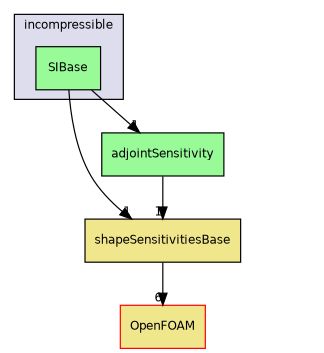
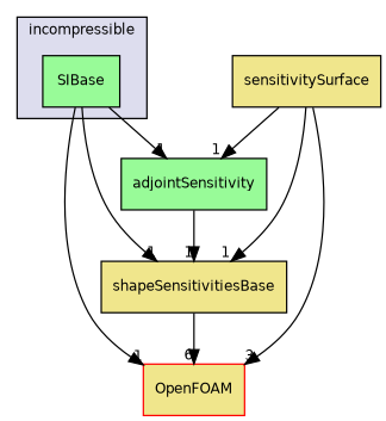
  digraph {
    compound=true
    node [fillcolor=khaki fontname=Helvetica fontsize=10 shape=box style=filled]
    edge [headlabel=1 labeldistance=1.5 labelfontname=Helvetica labelfontsize=10]
    n1 [fillcolor=palegreen label=SIBase pencolor=black]
    n2 [fillcolor=palegreen label=adjointSensitivity]
    n3 [label=shapeSensitivitiesBase]
    n4 [color=red label=OpenFOAM]
+   n5 [label=sensitivitySurface]
    subgraph cluster_1 {
      bgcolor="#ddddee"
      fontname=Helvetica
      fontsize=10
      label=incompressible
      pencolor=black
      n1
    }
    n1 -> n2
    n1 -> n3
+   n1 -> n4
    n2 -> n3
    n3 -> n4 [headlabel=6]
+   n5 -> n2
+   n5 -> n3
+   n5 -> n4 [headlabel=3]
  }
